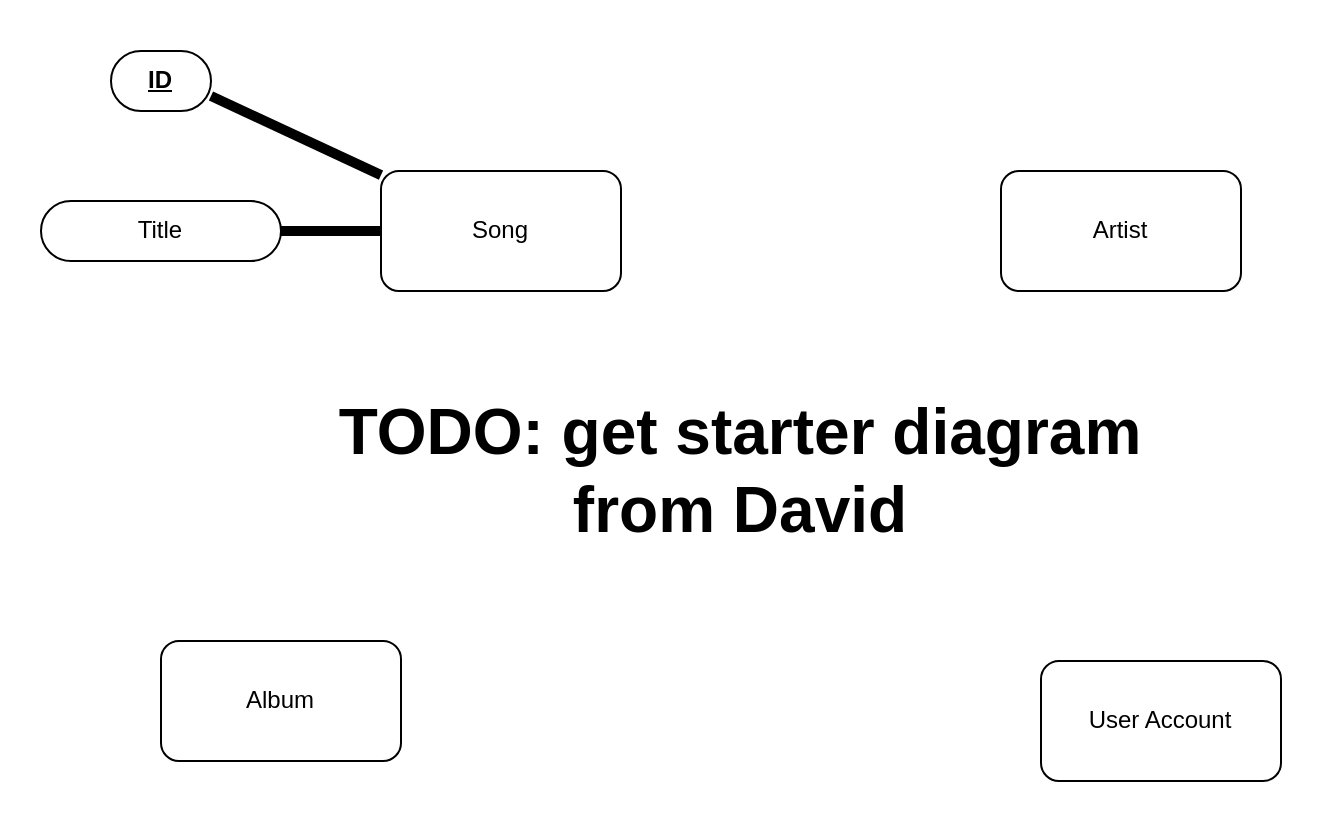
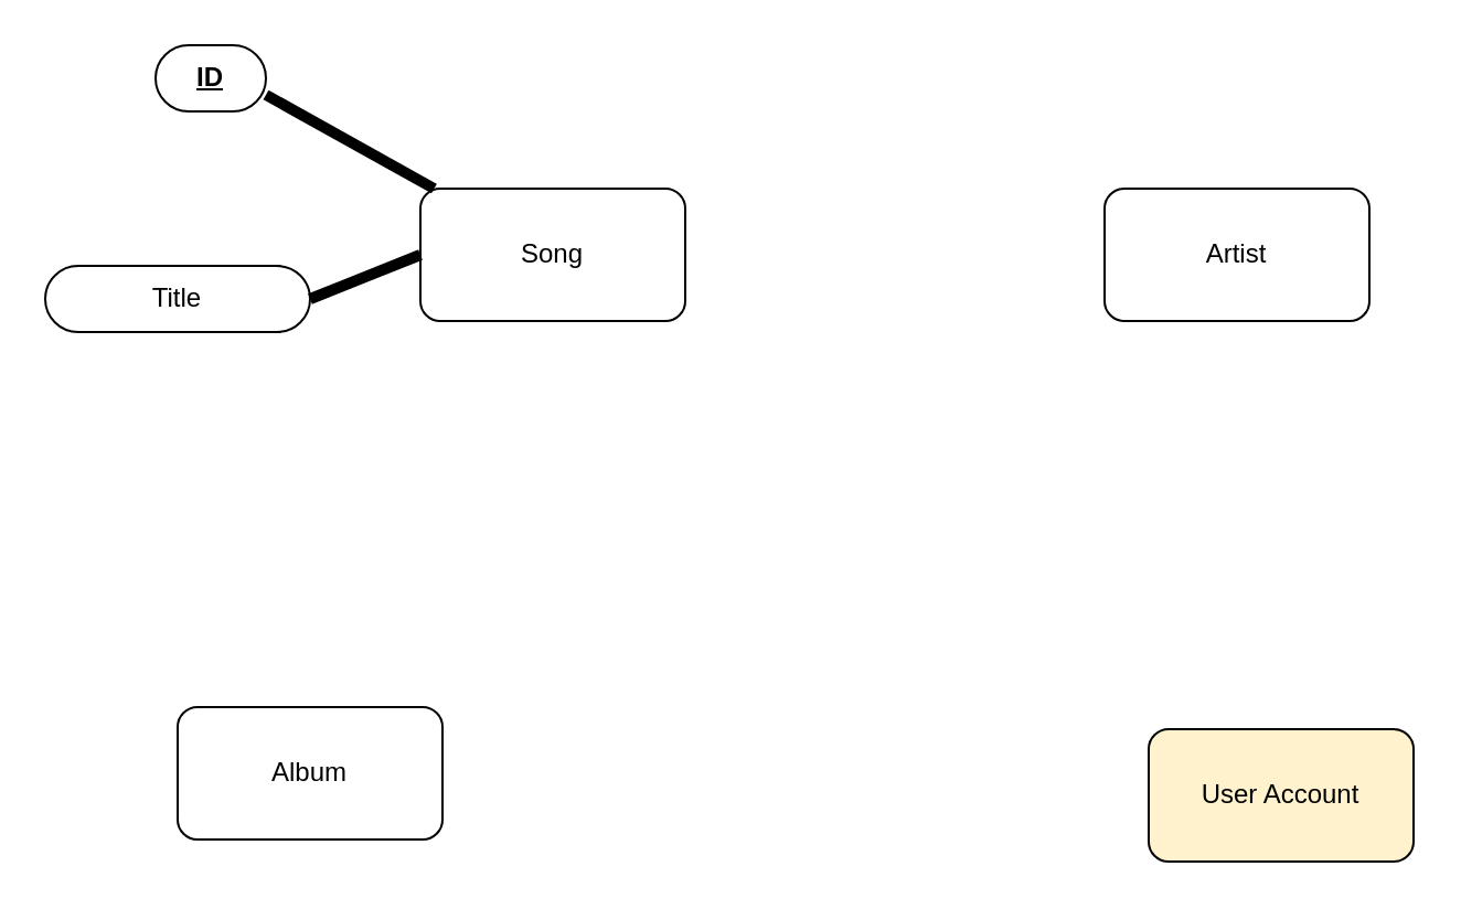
  <mxCell id="0" />
  <mxCell id="1" parent="0" />
  <mxCell id="2" value="Song" style="rounded=1;whiteSpace=wrap;html=1;" parent="1" vertex="1"><mxGeometry x="190" y="85" width="120" height="60" as="geometry" /></mxCell>
  <mxCell id="3" value="&lt;div&gt;Artist&lt;/div&gt;" style="rounded=1;whiteSpace=wrap;html=1;" parent="1" vertex="1"><mxGeometry x="500" y="85" width="120" height="60" as="geometry" /></mxCell>
  <mxCell id="4" value="Album" style="rounded=1;whiteSpace=wrap;html=1;" parent="1" vertex="1"><mxGeometry x="80" y="320" width="120" height="60" as="geometry" /></mxCell>
- <mxCell id="5" value="&lt;div&gt;User Account&lt;/div&gt;" style="rounded=1;whiteSpace=wrap;html=1;" parent="1" vertex="1"><mxGeometry x="520" y="330" width="120" height="60" as="geometry" /></mxCell>
- <mxCell id="6" value="Title" style="rounded=1;whiteSpace=wrap;html=1;arcSize=50;" parent="1" vertex="1"><mxGeometry x="20" y="100" width="120" height="30" as="geometry" /></mxCell>
+ <mxCell id="5" value="&lt;div&gt;User Account&lt;/div&gt;" style="rounded=1;whiteSpace=wrap;html=1;fillColor=#fff2cc;" parent="1" vertex="1"><mxGeometry x="520" y="330" width="120" height="60" as="geometry" /></mxCell>
+ <mxCell id="6" value="Title" style="rounded=1;whiteSpace=wrap;html=1;arcSize=50;" parent="1" vertex="1"><mxGeometry x="20" y="120" width="120" height="30" as="geometry" /></mxCell>
  <mxCell id="7" value="" style="endArrow=none;html=1;exitX=1;exitY=0.5;exitDx=0;exitDy=0;entryX=0;entryY=0.5;entryDx=0;entryDy=0;strokeWidth=5;" parent="1" source="6" target="2" edge="1"><mxGeometry width="50" height="50" relative="1" as="geometry"><mxPoint x="360" y="220" as="sourcePoint" /><mxPoint x="410" y="170" as="targetPoint" /></mxGeometry></mxCell>
- <mxCell id="8" value="&lt;b&gt;&lt;u&gt;ID&lt;/u&gt;&lt;/b&gt;" style="rounded=1;whiteSpace=wrap;html=1;arcSize=50;" parent="1" vertex="1"><mxGeometry x="55" y="25" width="50" height="30" as="geometry" /></mxCell>
+ <mxCell id="8" value="&lt;b&gt;&lt;u&gt;ID&lt;/u&gt;&lt;/b&gt;" style="rounded=1;whiteSpace=wrap;html=1;arcSize=50;" parent="1" vertex="1"><mxGeometry x="70" y="20" width="50" height="30" as="geometry" /></mxCell>
  <mxCell id="9" value="" style="endArrow=none;html=1;strokeWidth=5;exitX=1;exitY=0.75;exitDx=0;exitDy=0;" parent="1" source="8" target="2" edge="1"><mxGeometry width="50" height="50" relative="1" as="geometry"><mxPoint x="360" y="220" as="sourcePoint" /><mxPoint x="410" y="170" as="targetPoint" /></mxGeometry></mxCell>
- <mxCell id="10" value="&lt;font style=&quot;font-size: 32px&quot;&gt;&lt;b&gt;TODO: get starter diagram from David&lt;br&gt;&lt;/b&gt;&lt;/font&gt;" style="text;html=1;strokeColor=none;fillColor=none;align=center;verticalAlign=middle;whiteSpace=wrap;rounded=0;" parent="1" vertex="1"><mxGeometry x="140" y="200" width="460" height="70" as="geometry" /></mxCell>
